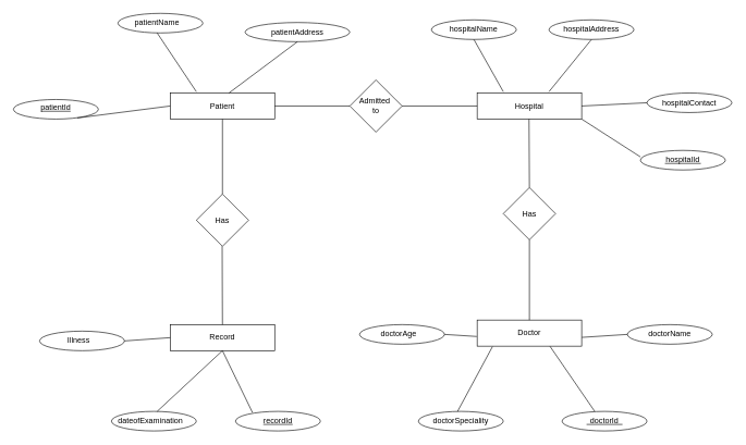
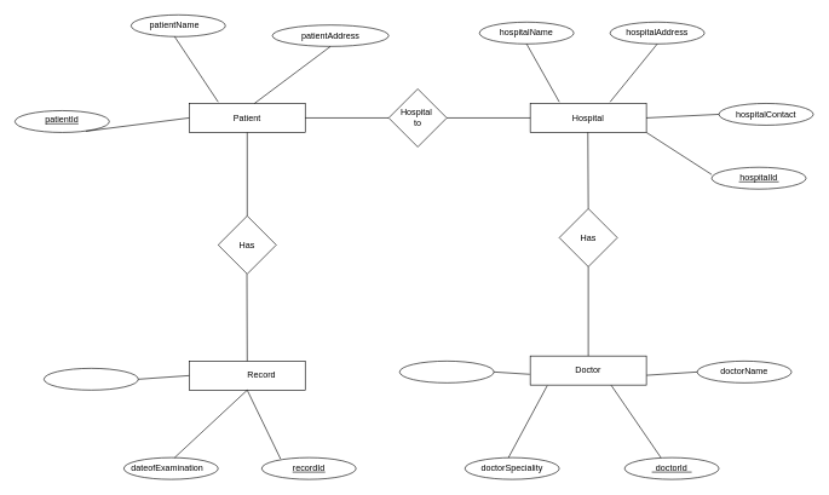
  <mxCell id="0" />
  <mxCell id="1" parent="0" />
  <mxCell id="2" value="" style="group" vertex="1" connectable="0" parent="1"><mxGeometry x="730" y="142" width="160" height="40" as="geometry" /></mxCell>
  <mxCell id="3" value="" style="rounded=0;whiteSpace=wrap;html=1;" vertex="1" parent="2"><mxGeometry width="160" height="40" as="geometry" /></mxCell>
  <mxCell id="4" value="Hospital" style="text;html=1;strokeColor=none;fillColor=none;align=center;verticalAlign=middle;whiteSpace=wrap;rounded=0;" vertex="1" parent="2"><mxGeometry x="50" y="5" width="60" height="30" as="geometry" /></mxCell>
  <mxCell id="5" value="" style="group" vertex="1" connectable="0" parent="1"><mxGeometry x="260" y="142" width="160" height="40" as="geometry" /></mxCell>
  <mxCell id="6" value="" style="rounded=0;whiteSpace=wrap;html=1;" vertex="1" parent="5"><mxGeometry width="160" height="40" as="geometry" /></mxCell>
  <mxCell id="7" value="Patient" style="text;html=1;strokeColor=none;fillColor=none;align=center;verticalAlign=middle;whiteSpace=wrap;rounded=0;" vertex="1" parent="5"><mxGeometry x="50" y="5" width="60" height="30" as="geometry" /></mxCell>
  <mxCell id="8" value="" style="group" vertex="1" connectable="0" parent="1"><mxGeometry x="260" y="497" width="160" height="40" as="geometry" /></mxCell>
  <mxCell id="9" value="" style="rounded=0;whiteSpace=wrap;html=1;" vertex="1" parent="8"><mxGeometry width="160" height="40" as="geometry" /></mxCell>
- <mxCell id="10" value="Record" style="text;html=1;strokeColor=none;fillColor=none;align=center;verticalAlign=middle;whiteSpace=wrap;rounded=0;" vertex="1" parent="8"><mxGeometry x="50" y="5" width="60" height="30" as="geometry" /></mxCell>
+ <mxCell id="10" value="Record" style="text;html=1;strokeColor=none;fillColor=none;align=center;verticalAlign=middle;whiteSpace=wrap;rounded=0;" vertex="1" parent="8"><mxGeometry x="70" y="5" width="60" height="30" as="geometry" /></mxCell>
  <mxCell id="11" value="" style="group" vertex="1" connectable="0" parent="1"><mxGeometry x="730" y="490" width="160" height="40" as="geometry" /></mxCell>
  <mxCell id="12" value="" style="rounded=0;whiteSpace=wrap;html=1;" vertex="1" parent="11"><mxGeometry width="160" height="40" as="geometry" /></mxCell>
  <mxCell id="13" value="Doctor" style="text;html=1;strokeColor=none;fillColor=none;align=center;verticalAlign=middle;whiteSpace=wrap;rounded=0;" vertex="1" parent="11"><mxGeometry x="50" y="5" width="60" height="30" as="geometry" /></mxCell>
  <mxCell id="14" value="" style="group" vertex="1" connectable="0" parent="1"><mxGeometry x="535" y="122" width="80" height="80" as="geometry" /></mxCell>
  <mxCell id="15" value="" style="group" vertex="1" connectable="0" parent="14"><mxGeometry width="80" height="80" as="geometry" /></mxCell>
  <mxCell id="16" value="" style="rhombus;whiteSpace=wrap;html=1;" vertex="1" parent="15"><mxGeometry width="80" height="80" as="geometry" /></mxCell>
- <mxCell id="17" value="Admitted&amp;nbsp;&lt;br&gt;to" style="text;html=1;strokeColor=none;fillColor=none;align=center;verticalAlign=middle;whiteSpace=wrap;rounded=0;" vertex="1" parent="15"><mxGeometry x="10" y="25" width="60" height="30" as="geometry" /></mxCell>
+ <mxCell id="17" value="Hospital&amp;nbsp;&lt;br&gt;to" style="text;html=1;strokeColor=none;fillColor=none;align=center;verticalAlign=middle;whiteSpace=wrap;rounded=0;" vertex="1" parent="15"><mxGeometry x="10" y="25" width="60" height="30" as="geometry" /></mxCell>
  <mxCell id="18" value="" style="group" vertex="1" connectable="0" parent="1"><mxGeometry x="300" y="182" width="80" height="195" as="geometry" /></mxCell>
  <mxCell id="19" value="" style="rhombus;whiteSpace=wrap;html=1;" vertex="1" parent="18"><mxGeometry y="115" width="80" height="80" as="geometry" /></mxCell>
  <mxCell id="20" value="" style="endArrow=none;html=1;rounded=0;exitX=0.5;exitY=0;exitDx=0;exitDy=0;" edge="1" parent="18" source="19"><mxGeometry width="50" height="50" relative="1" as="geometry"><mxPoint x="40" y="108" as="sourcePoint" /><mxPoint x="40" as="targetPoint" /></mxGeometry></mxCell>
  <mxCell id="21" value="" style="endArrow=none;html=1;rounded=0;exitX=0.5;exitY=0;exitDx=0;exitDy=0;" edge="1" parent="18" source="9"><mxGeometry width="50" height="50" relative="1" as="geometry"><mxPoint x="40" y="278" as="sourcePoint" /><mxPoint x="39.58" y="195" as="targetPoint" /></mxGeometry></mxCell>
  <mxCell id="22" value="Has" style="text;html=1;strokeColor=none;fillColor=none;align=center;verticalAlign=middle;whiteSpace=wrap;rounded=0;" vertex="1" parent="18"><mxGeometry x="10" y="140" width="60" height="30" as="geometry" /></mxCell>
  <mxCell id="23" value="" style="group" vertex="1" connectable="0" parent="1"><mxGeometry x="770" y="182" width="80" height="185" as="geometry" /></mxCell>
  <mxCell id="24" value="" style="group" vertex="1" connectable="0" parent="23"><mxGeometry width="80" height="185" as="geometry" /></mxCell>
  <mxCell id="25" value="" style="rhombus;whiteSpace=wrap;html=1;" vertex="1" parent="24"><mxGeometry y="105" width="80" height="80" as="geometry" /></mxCell>
  <mxCell id="26" value="" style="endArrow=none;html=1;rounded=0;exitX=0.5;exitY=0;exitDx=0;exitDy=0;" edge="1" parent="24" source="25"><mxGeometry width="50" height="50" relative="1" as="geometry"><mxPoint x="50" y="98" as="sourcePoint" /><mxPoint x="39.41" as="targetPoint" /></mxGeometry></mxCell>
  <mxCell id="27" value="" style="endArrow=none;html=1;rounded=0;exitX=0.5;exitY=0;exitDx=0;exitDy=0;entryX=0.5;entryY=1;entryDx=0;entryDy=0;" edge="1" parent="24" source="12" target="25"><mxGeometry width="50" height="50" relative="1" as="geometry"><mxPoint x="820.29" y="772" as="sourcePoint" /><mxPoint x="819.7" y="667" as="targetPoint" /></mxGeometry></mxCell>
  <mxCell id="28" value="Has" style="text;html=1;strokeColor=none;fillColor=none;align=center;verticalAlign=middle;whiteSpace=wrap;rounded=0;" vertex="1" parent="24"><mxGeometry x="10" y="130" width="60" height="30" as="geometry" /></mxCell>
  <mxCell id="29" value="" style="endArrow=none;html=1;rounded=0;exitX=0;exitY=0.5;exitDx=0;exitDy=0;entryX=1;entryY=0.5;entryDx=0;entryDy=0;" edge="1" parent="1" source="16" target="6"><mxGeometry width="50" height="50" relative="1" as="geometry"><mxPoint x="450.59" y="265" as="sourcePoint" /><mxPoint x="450" y="160" as="targetPoint" /></mxGeometry></mxCell>
  <mxCell id="30" value="" style="endArrow=none;html=1;rounded=0;exitX=0;exitY=0.5;exitDx=0;exitDy=0;entryX=1;entryY=0.5;entryDx=0;entryDy=0;" edge="1" parent="1" source="3" target="16"><mxGeometry width="50" height="50" relative="1" as="geometry"><mxPoint x="615.59" y="265" as="sourcePoint" /><mxPoint x="650" y="190" as="targetPoint" /></mxGeometry></mxCell>
  <mxCell id="31" value="" style="ellipse;whiteSpace=wrap;html=1;" vertex="1" parent="1"><mxGeometry x="660" y="30" width="130" height="30" as="geometry" /></mxCell>
  <mxCell id="32" value="" style="ellipse;whiteSpace=wrap;html=1;" vertex="1" parent="1"><mxGeometry x="840" y="30" width="130" height="30" as="geometry" /></mxCell>
  <mxCell id="33" value="" style="ellipse;whiteSpace=wrap;html=1;" vertex="1" parent="1"><mxGeometry x="990" y="142" width="130" height="30" as="geometry" /></mxCell>
  <mxCell id="34" value="" style="ellipse;whiteSpace=wrap;html=1;" vertex="1" parent="1"><mxGeometry x="960" y="497" width="130" height="30" as="geometry" /></mxCell>
  <mxCell id="35" value="" style="ellipse;whiteSpace=wrap;html=1;" vertex="1" parent="1"><mxGeometry x="640" y="630" width="130" height="30" as="geometry" /></mxCell>
  <mxCell id="36" value="" style="ellipse;whiteSpace=wrap;html=1;" vertex="1" parent="1"><mxGeometry x="860" y="630" width="130" height="30" as="geometry" /></mxCell>
  <mxCell id="37" value="" style="ellipse;whiteSpace=wrap;html=1;" vertex="1" parent="1"><mxGeometry x="60" y="507" width="130" height="30" as="geometry" /></mxCell>
  <mxCell id="38" value="" style="ellipse;whiteSpace=wrap;html=1;" vertex="1" parent="1"><mxGeometry x="170" y="630" width="130" height="30" as="geometry" /></mxCell>
  <mxCell id="39" value="" style="ellipse;whiteSpace=wrap;html=1;" vertex="1" parent="1"><mxGeometry x="360" y="630" width="130" height="30" as="geometry" /></mxCell>
  <mxCell id="40" value="hospitalName" style="text;html=1;strokeColor=none;fillColor=none;align=center;verticalAlign=middle;whiteSpace=wrap;rounded=0;" vertex="1" parent="1"><mxGeometry x="695" y="30" width="60" height="30" as="geometry" /></mxCell>
  <mxCell id="41" value="hospitalAddress" style="text;html=1;strokeColor=none;fillColor=none;align=center;verticalAlign=middle;whiteSpace=wrap;rounded=0;" vertex="1" parent="1"><mxGeometry x="875" y="30" width="60" height="30" as="geometry" /></mxCell>
  <mxCell id="42" value="hospitalContact" style="text;html=1;strokeColor=none;fillColor=none;align=center;verticalAlign=middle;whiteSpace=wrap;rounded=0;" vertex="1" parent="1"><mxGeometry x="1025" y="142" width="60" height="30" as="geometry" /></mxCell>
  <mxCell id="43" value="doctorName" style="text;html=1;strokeColor=none;fillColor=none;align=center;verticalAlign=middle;whiteSpace=wrap;rounded=0;" vertex="1" parent="1"><mxGeometry x="995" y="497" width="60" height="30" as="geometry" /></mxCell>
  <mxCell id="44" value="doctorId" style="text;html=1;strokeColor=none;fillColor=none;align=center;verticalAlign=middle;whiteSpace=wrap;rounded=0;" vertex="1" parent="1"><mxGeometry x="895" y="630" width="60" height="30" as="geometry" /></mxCell>
  <mxCell id="45" value="doctorSpeciality" style="text;html=1;strokeColor=none;fillColor=none;align=center;verticalAlign=middle;whiteSpace=wrap;rounded=0;" vertex="1" parent="1"><mxGeometry x="675" y="630" width="60" height="30" as="geometry" /></mxCell>
  <mxCell id="46" value="" style="ellipse;whiteSpace=wrap;html=1;" vertex="1" parent="1"><mxGeometry x="550" y="497" width="130" height="30" as="geometry" /></mxCell>
- <mxCell id="47" value="doctorAge" style="text;html=1;strokeColor=none;fillColor=none;align=center;verticalAlign=middle;whiteSpace=wrap;rounded=0;" vertex="1" parent="1"><mxGeometry x="580" y="497" width="60" height="30" as="geometry" /></mxCell>
  <mxCell id="48" value="recordId" style="text;html=1;strokeColor=none;fillColor=none;align=center;verticalAlign=middle;whiteSpace=wrap;rounded=0;" vertex="1" parent="1"><mxGeometry x="395" y="630" width="60" height="30" as="geometry" /></mxCell>
  <mxCell id="49" value="dateofExamination" style="text;html=1;strokeColor=none;fillColor=none;align=center;verticalAlign=middle;whiteSpace=wrap;rounded=0;" vertex="1" parent="1"><mxGeometry x="200" y="630" width="60" height="30" as="geometry" /></mxCell>
- <mxCell id="50" value="Illness" style="text;html=1;strokeColor=none;fillColor=none;align=center;verticalAlign=middle;whiteSpace=wrap;rounded=0;" vertex="1" parent="1"><mxGeometry x="90" y="507" width="60" height="30" as="geometry" /></mxCell>
  <mxCell id="51" value="" style="endArrow=none;html=1;rounded=0;entryX=0.5;entryY=1;entryDx=0;entryDy=0;" edge="1" parent="1" target="40"><mxGeometry width="50" height="50" relative="1" as="geometry"><mxPoint x="770" y="140" as="sourcePoint" /><mxPoint x="810" y="90" as="targetPoint" /></mxGeometry></mxCell>
  <mxCell id="52" value="" style="endArrow=none;html=1;rounded=0;entryX=0.5;entryY=1;entryDx=0;entryDy=0;" edge="1" parent="1" target="41"><mxGeometry width="50" height="50" relative="1" as="geometry"><mxPoint x="840" y="140" as="sourcePoint" /><mxPoint x="890" y="90" as="targetPoint" /></mxGeometry></mxCell>
  <mxCell id="53" value="" style="endArrow=none;html=1;rounded=0;exitX=1;exitY=0.5;exitDx=0;exitDy=0;entryX=0;entryY=0.5;entryDx=0;entryDy=0;" edge="1" parent="1" source="3" target="33"><mxGeometry width="50" height="50" relative="1" as="geometry"><mxPoint x="890" y="170" as="sourcePoint" /><mxPoint x="990" y="150" as="targetPoint" /></mxGeometry></mxCell>
  <mxCell id="54" value="" style="endArrow=none;html=1;rounded=0;entryX=0.146;entryY=1.022;entryDx=0;entryDy=0;entryPerimeter=0;" edge="1" parent="1" target="12"><mxGeometry width="50" height="50" relative="1" as="geometry"><mxPoint x="700" y="630" as="sourcePoint" /><mxPoint x="751" y="533" as="targetPoint" /></mxGeometry></mxCell>
  <mxCell id="55" value="" style="endArrow=none;html=1;rounded=0;entryX=0.697;entryY=1.008;entryDx=0;entryDy=0;entryPerimeter=0;exitX=0.25;exitY=0;exitDx=0;exitDy=0;" edge="1" parent="1" source="44" target="12"><mxGeometry width="50" height="50" relative="1" as="geometry"><mxPoint x="830" y="610" as="sourcePoint" /><mxPoint x="880" y="560" as="targetPoint" /></mxGeometry></mxCell>
  <mxCell id="56" value="" style="endArrow=none;html=1;rounded=0;entryX=0;entryY=0.5;entryDx=0;entryDy=0;exitX=1.002;exitY=0.664;exitDx=0;exitDy=0;exitPerimeter=0;" edge="1" parent="1" source="12" target="34"><mxGeometry width="50" height="50" relative="1" as="geometry"><mxPoint x="920" y="590" as="sourcePoint" /><mxPoint x="970" y="540" as="targetPoint" /></mxGeometry></mxCell>
  <mxCell id="57" value="" style="endArrow=none;html=1;rounded=0;entryX=-0.004;entryY=0.63;entryDx=0;entryDy=0;entryPerimeter=0;exitX=1;exitY=0.5;exitDx=0;exitDy=0;" edge="1" parent="1" source="46" target="12"><mxGeometry width="50" height="50" relative="1" as="geometry"><mxPoint x="670" y="570" as="sourcePoint" /><mxPoint x="720" y="520" as="targetPoint" /></mxGeometry></mxCell>
  <mxCell id="58" value="" style="endArrow=none;html=1;rounded=0;entryX=0;entryY=0.5;entryDx=0;entryDy=0;exitX=1;exitY=0.5;exitDx=0;exitDy=0;" edge="1" parent="1" source="37" target="9"><mxGeometry width="50" height="50" relative="1" as="geometry"><mxPoint x="180" y="590" as="sourcePoint" /><mxPoint x="230" y="540" as="targetPoint" /></mxGeometry></mxCell>
  <mxCell id="59" value="" style="endArrow=none;html=1;rounded=0;entryX=0.5;entryY=1;entryDx=0;entryDy=0;exitX=0.667;exitY=0;exitDx=0;exitDy=0;exitPerimeter=0;" edge="1" parent="1" source="49" target="9"><mxGeometry width="50" height="50" relative="1" as="geometry"><mxPoint x="240" y="610" as="sourcePoint" /><mxPoint x="290" y="560" as="targetPoint" /></mxGeometry></mxCell>
  <mxCell id="60" value="" style="endArrow=none;html=1;rounded=0;entryX=0.5;entryY=1;entryDx=0;entryDy=0;exitX=0.199;exitY=0.051;exitDx=0;exitDy=0;exitPerimeter=0;" edge="1" parent="1" source="39" target="9"><mxGeometry width="50" height="50" relative="1" as="geometry"><mxPoint x="340" y="620" as="sourcePoint" /><mxPoint x="390" y="550" as="targetPoint" /></mxGeometry></mxCell>
  <mxCell id="61" value="" style="group" vertex="1" connectable="0" parent="1"><mxGeometry x="20" y="152" width="130" height="30" as="geometry" /></mxCell>
  <mxCell id="62" value="" style="ellipse;whiteSpace=wrap;html=1;" vertex="1" parent="61"><mxGeometry width="130" height="30" as="geometry" /></mxCell>
  <mxCell id="63" value="patientId" style="text;html=1;strokeColor=none;fillColor=none;align=center;verticalAlign=middle;whiteSpace=wrap;rounded=0;" vertex="1" parent="61"><mxGeometry x="35" y="-2" width="60" height="30" as="geometry" /></mxCell>
  <mxCell id="64" value="" style="endArrow=none;html=1;rounded=0;" edge="1" parent="61"><mxGeometry width="50" height="50" relative="1" as="geometry"><mxPoint x="42.5" y="18" as="sourcePoint" /><mxPoint x="87.5" y="18" as="targetPoint" /></mxGeometry></mxCell>
  <mxCell id="65" value="" style="group" vertex="1" connectable="0" parent="1"><mxGeometry x="350" y="34" width="185" height="108" as="geometry" /></mxCell>
  <mxCell id="66" value="" style="ellipse;whiteSpace=wrap;html=1;" vertex="1" parent="65"><mxGeometry x="24.667" width="160.333" height="29.455" as="geometry" /></mxCell>
  <mxCell id="67" value="patientAddress" style="text;html=1;strokeColor=none;fillColor=none;align=center;verticalAlign=middle;whiteSpace=wrap;rounded=0;" vertex="1" parent="65"><mxGeometry x="67.833" width="74" height="29.455" as="geometry" /></mxCell>
  <mxCell id="68" value="" style="endArrow=none;html=1;rounded=0;entryX=0.5;entryY=1;entryDx=0;entryDy=0;" edge="1" parent="65" target="67"><mxGeometry width="50" height="50" relative="1" as="geometry"><mxPoint y="108" as="sourcePoint" /><mxPoint x="49.333" y="49.091" as="targetPoint" /></mxGeometry></mxCell>
  <mxCell id="69" value="" style="group" vertex="1" connectable="0" parent="1"><mxGeometry x="180" y="20" width="130" height="30" as="geometry" /></mxCell>
  <mxCell id="70" value="" style="ellipse;whiteSpace=wrap;html=1;" vertex="1" parent="69"><mxGeometry width="130" height="30" as="geometry" /></mxCell>
  <mxCell id="71" value="patientName" style="text;html=1;strokeColor=none;fillColor=none;align=center;verticalAlign=middle;whiteSpace=wrap;rounded=0;" vertex="1" parent="69"><mxGeometry x="30" width="60" height="30" as="geometry" /></mxCell>
  <mxCell id="72" value="" style="endArrow=none;html=1;rounded=0;exitX=0.5;exitY=1;exitDx=0;exitDy=0;" edge="1" parent="69" source="71"><mxGeometry width="50" height="50" relative="1" as="geometry"><mxPoint x="120" y="92" as="sourcePoint" /><mxPoint x="120" y="120" as="targetPoint" /></mxGeometry></mxCell>
  <mxCell id="73" value="" style="endArrow=none;html=1;rounded=0;exitX=0.751;exitY=0.944;exitDx=0;exitDy=0;exitPerimeter=0;entryX=0;entryY=0.5;entryDx=0;entryDy=0;" edge="1" parent="1" source="62" target="6"><mxGeometry width="50" height="50" relative="1" as="geometry"><mxPoint x="240" y="55" as="sourcePoint" /><mxPoint x="300" y="140" as="targetPoint" /></mxGeometry></mxCell>
  <mxCell id="74" value="" style="endArrow=none;html=1;rounded=0;" edge="1" parent="1"><mxGeometry width="50" height="50" relative="1" as="geometry"><mxPoint x="402.5" y="650" as="sourcePoint" /><mxPoint x="447.5" y="650" as="targetPoint" /></mxGeometry></mxCell>
  <mxCell id="75" value="" style="ellipse;whiteSpace=wrap;html=1;" vertex="1" parent="1"><mxGeometry x="980" y="230" width="130" height="30" as="geometry" /></mxCell>
  <mxCell id="76" value="hospitalId" style="text;html=1;strokeColor=none;fillColor=none;align=center;verticalAlign=middle;whiteSpace=wrap;rounded=0;" vertex="1" parent="1"><mxGeometry x="1015" y="230" width="60" height="30" as="geometry" /></mxCell>
  <mxCell id="77" value="" style="endArrow=none;html=1;rounded=0;exitX=1;exitY=1;exitDx=0;exitDy=0;entryX=0;entryY=0.333;entryDx=0;entryDy=0;entryPerimeter=0;" edge="1" parent="1" source="3" target="75"><mxGeometry width="50" height="50" relative="1" as="geometry"><mxPoint x="870" y="215" as="sourcePoint" /><mxPoint x="970" y="210" as="targetPoint" /></mxGeometry></mxCell>
  <mxCell id="78" value="" style="endArrow=none;html=1;rounded=0;" edge="1" parent="1"><mxGeometry width="50" height="50" relative="1" as="geometry"><mxPoint x="1017.5" y="250" as="sourcePoint" /><mxPoint x="1072.5" y="250" as="targetPoint" /></mxGeometry></mxCell>
  <mxCell id="79" value="" style="endArrow=none;html=1;rounded=0;" edge="1" parent="1"><mxGeometry width="50" height="50" relative="1" as="geometry"><mxPoint x="897.5" y="650" as="sourcePoint" /><mxPoint x="952.5" y="650" as="targetPoint" /></mxGeometry></mxCell>
